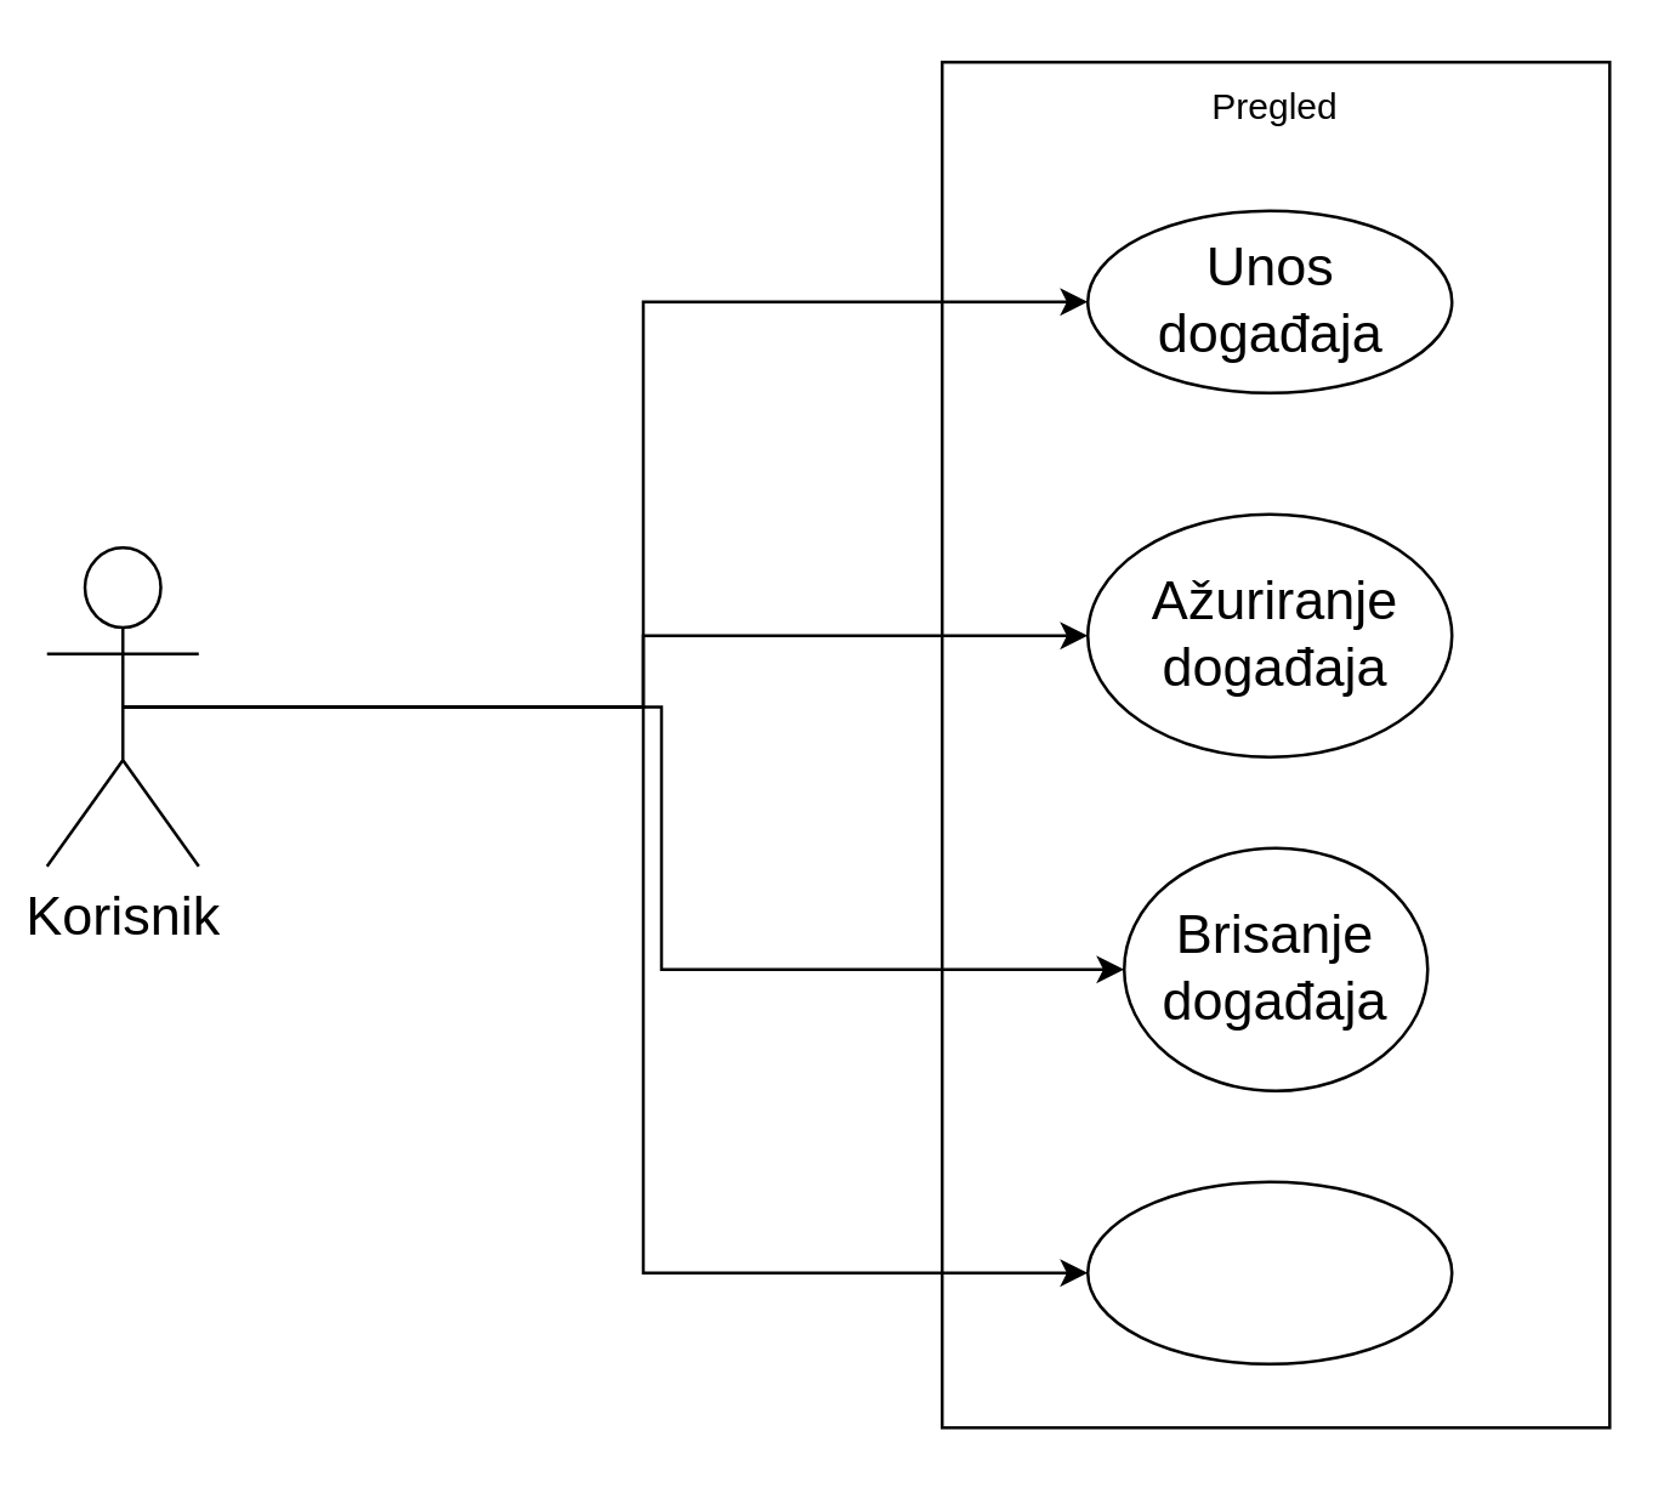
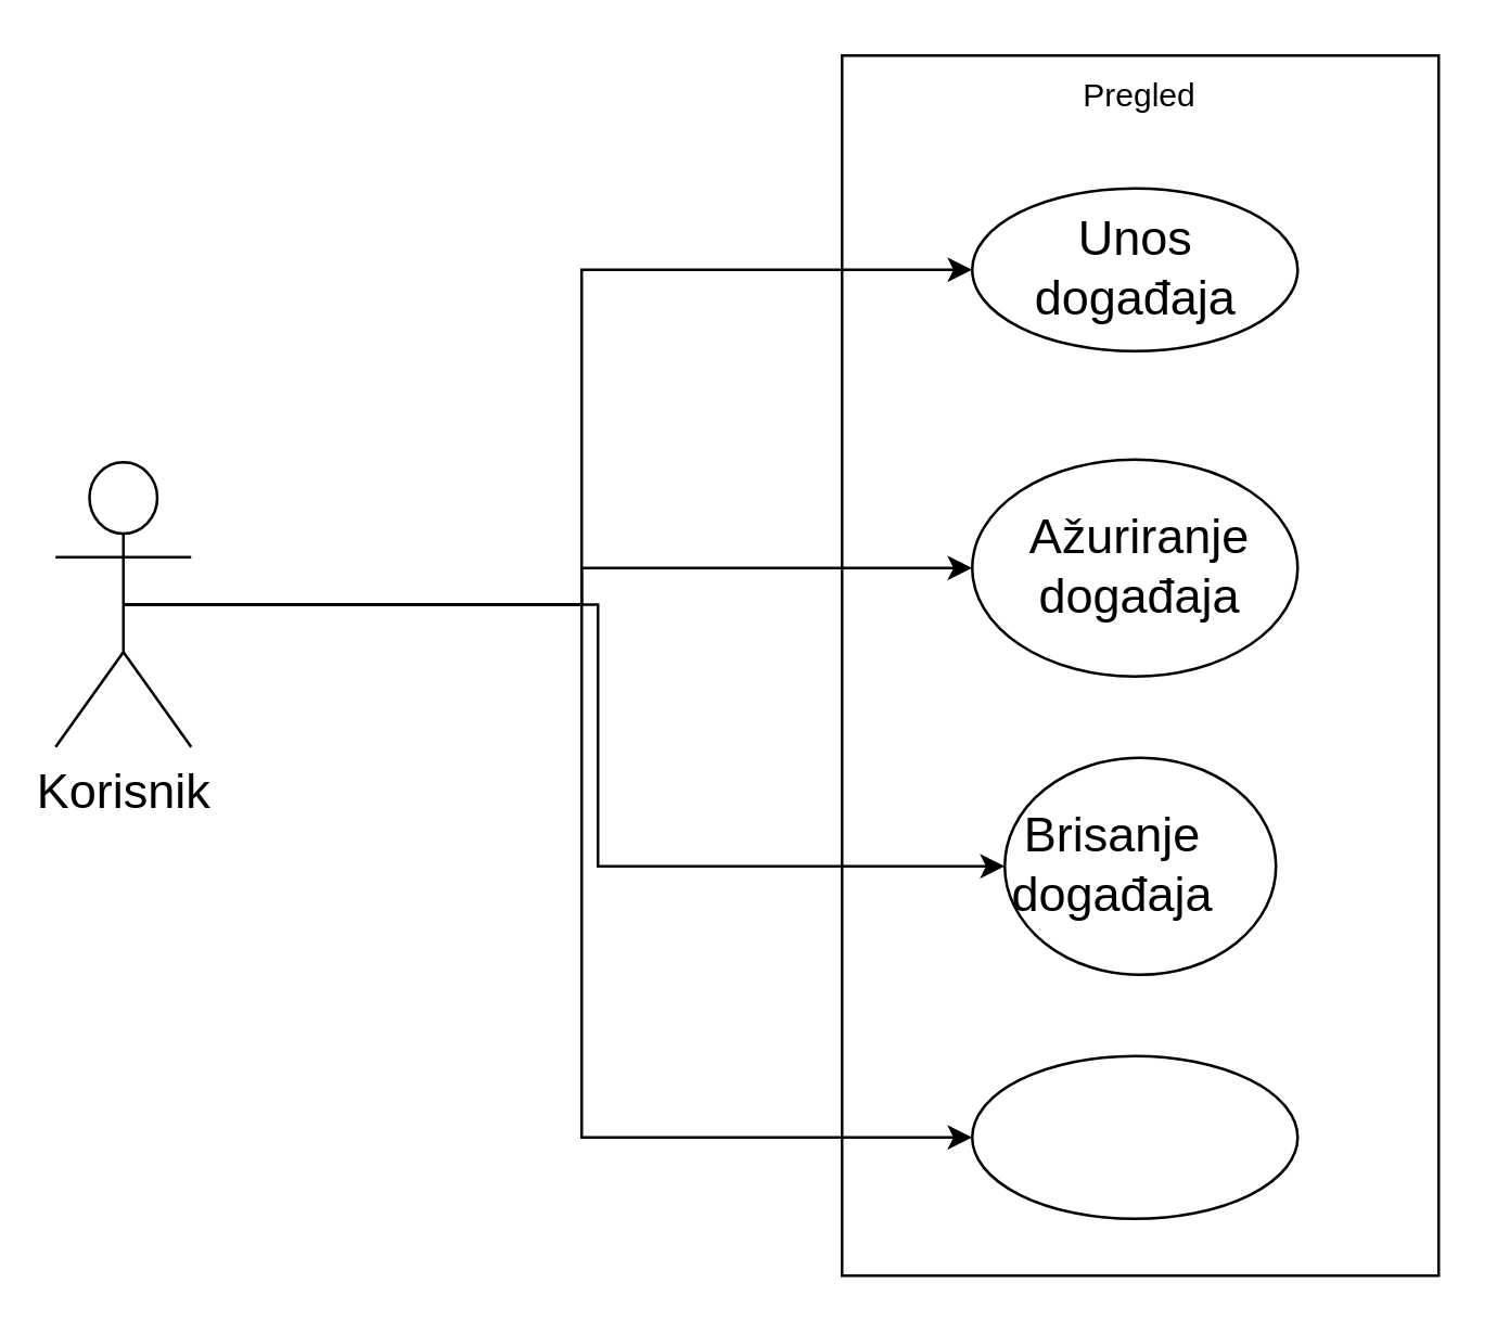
  <mxCell id="0" />
  <mxCell id="1" parent="0" />
  <mxCell id="2" value="" style="rounded=0;whiteSpace=wrap;html=1;" vertex="1" parent="1"><mxGeometry x="310" y="20" width="220" height="450" as="geometry" /></mxCell>
  <mxCell id="3" value="" style="ellipse;whiteSpace=wrap;html=1;" vertex="1" parent="1"><mxGeometry x="358" y="69" width="120" height="60" as="geometry" /></mxCell>
  <mxCell id="4" value="" style="ellipse;whiteSpace=wrap;html=1;" vertex="1" parent="1"><mxGeometry x="358" y="169" width="120" height="80" as="geometry" /></mxCell>
  <mxCell id="5" value="" style="ellipse;whiteSpace=wrap;html=1;" vertex="1" parent="1"><mxGeometry x="370" y="279" width="100" height="80" as="geometry" /></mxCell>
  <mxCell id="6" value="Unos događaja" style="text;html=1;strokeColor=none;fillColor=none;align=center;verticalAlign=middle;whiteSpace=wrap;rounded=0;fontSize=18;" vertex="1" parent="1"><mxGeometry x="370.5" y="79" width="95" height="40" as="geometry" /></mxCell>
  <mxCell id="7" value="" style="ellipse;whiteSpace=wrap;html=1;" vertex="1" parent="1"><mxGeometry x="358" y="389" width="120" height="60" as="geometry" /></mxCell>
  <mxCell id="8" value="Ažuriranje događaja" style="text;html=1;strokeColor=none;fillColor=none;align=center;verticalAlign=middle;whiteSpace=wrap;rounded=0;fontSize=18;" vertex="1" parent="1"><mxGeometry x="390" y="194" width="60" height="30" as="geometry" /></mxCell>
- <mxCell id="9" value="Brisanje događaja" style="text;html=1;strokeColor=none;fillColor=none;align=center;verticalAlign=middle;whiteSpace=wrap;rounded=0;fontSize=18;" vertex="1" parent="1"><mxGeometry x="390" y="304" width="60" height="30" as="geometry" /></mxCell>
+ <mxCell id="9" value="Brisanje događaja" style="text;html=1;strokeColor=none;fillColor=none;align=center;verticalAlign=middle;whiteSpace=wrap;rounded=0;fontSize=18;" vertex="1" parent="1"><mxGeometry x="380" y="304" width="60" height="30" as="geometry" /></mxCell>
  <mxCell id="10" style="edgeStyle=orthogonalEdgeStyle;rounded=0;orthogonalLoop=1;jettySize=auto;html=1;exitX=0.5;exitY=0.5;exitDx=0;exitDy=0;exitPerimeter=0;entryX=0;entryY=0.5;entryDx=0;entryDy=0;" edge="1" parent="1" source="14" target="3"><mxGeometry relative="1" as="geometry" /></mxCell>
  <mxCell id="11" style="edgeStyle=orthogonalEdgeStyle;rounded=0;orthogonalLoop=1;jettySize=auto;html=1;exitX=0.5;exitY=0.5;exitDx=0;exitDy=0;exitPerimeter=0;entryX=0;entryY=0.5;entryDx=0;entryDy=0;" edge="1" parent="1" source="14" target="4"><mxGeometry relative="1" as="geometry" /></mxCell>
  <mxCell id="12" style="edgeStyle=orthogonalEdgeStyle;rounded=0;orthogonalLoop=1;jettySize=auto;html=1;exitX=0.5;exitY=0.5;exitDx=0;exitDy=0;exitPerimeter=0;entryX=0;entryY=0.5;entryDx=0;entryDy=0;" edge="1" parent="1" source="14" target="5"><mxGeometry relative="1" as="geometry" /></mxCell>
  <mxCell id="13" style="edgeStyle=orthogonalEdgeStyle;rounded=0;orthogonalLoop=1;jettySize=auto;html=1;exitX=0.5;exitY=0.5;exitDx=0;exitDy=0;exitPerimeter=0;entryX=0;entryY=0.5;entryDx=0;entryDy=0;" edge="1" parent="1" source="14" target="7"><mxGeometry relative="1" as="geometry" /></mxCell>
- <mxCell id="14" value="Korisnik" style="shape=umlActor;verticalLabelPosition=bottom;verticalAlign=top;html=1;outlineConnect=0;fontSize=18;" vertex="1" parent="1"><mxGeometry x="15" y="180" width="50" height="105" as="geometry" /></mxCell>
+ <mxCell id="14" value="Korisnik" style="shape=umlActor;verticalLabelPosition=bottom;verticalAlign=top;html=1;outlineConnect=0;fontSize=18;" vertex="1" parent="1"><mxGeometry x="20" y="170" width="50" height="105" as="geometry" /></mxCell>
  <mxCell id="15" value="Pregled" style="text;html=1;strokeColor=none;fillColor=none;align=center;verticalAlign=middle;whiteSpace=wrap;rounded=0;" vertex="1" parent="1"><mxGeometry x="390" y="20" width="60" height="30" as="geometry" /></mxCell>
